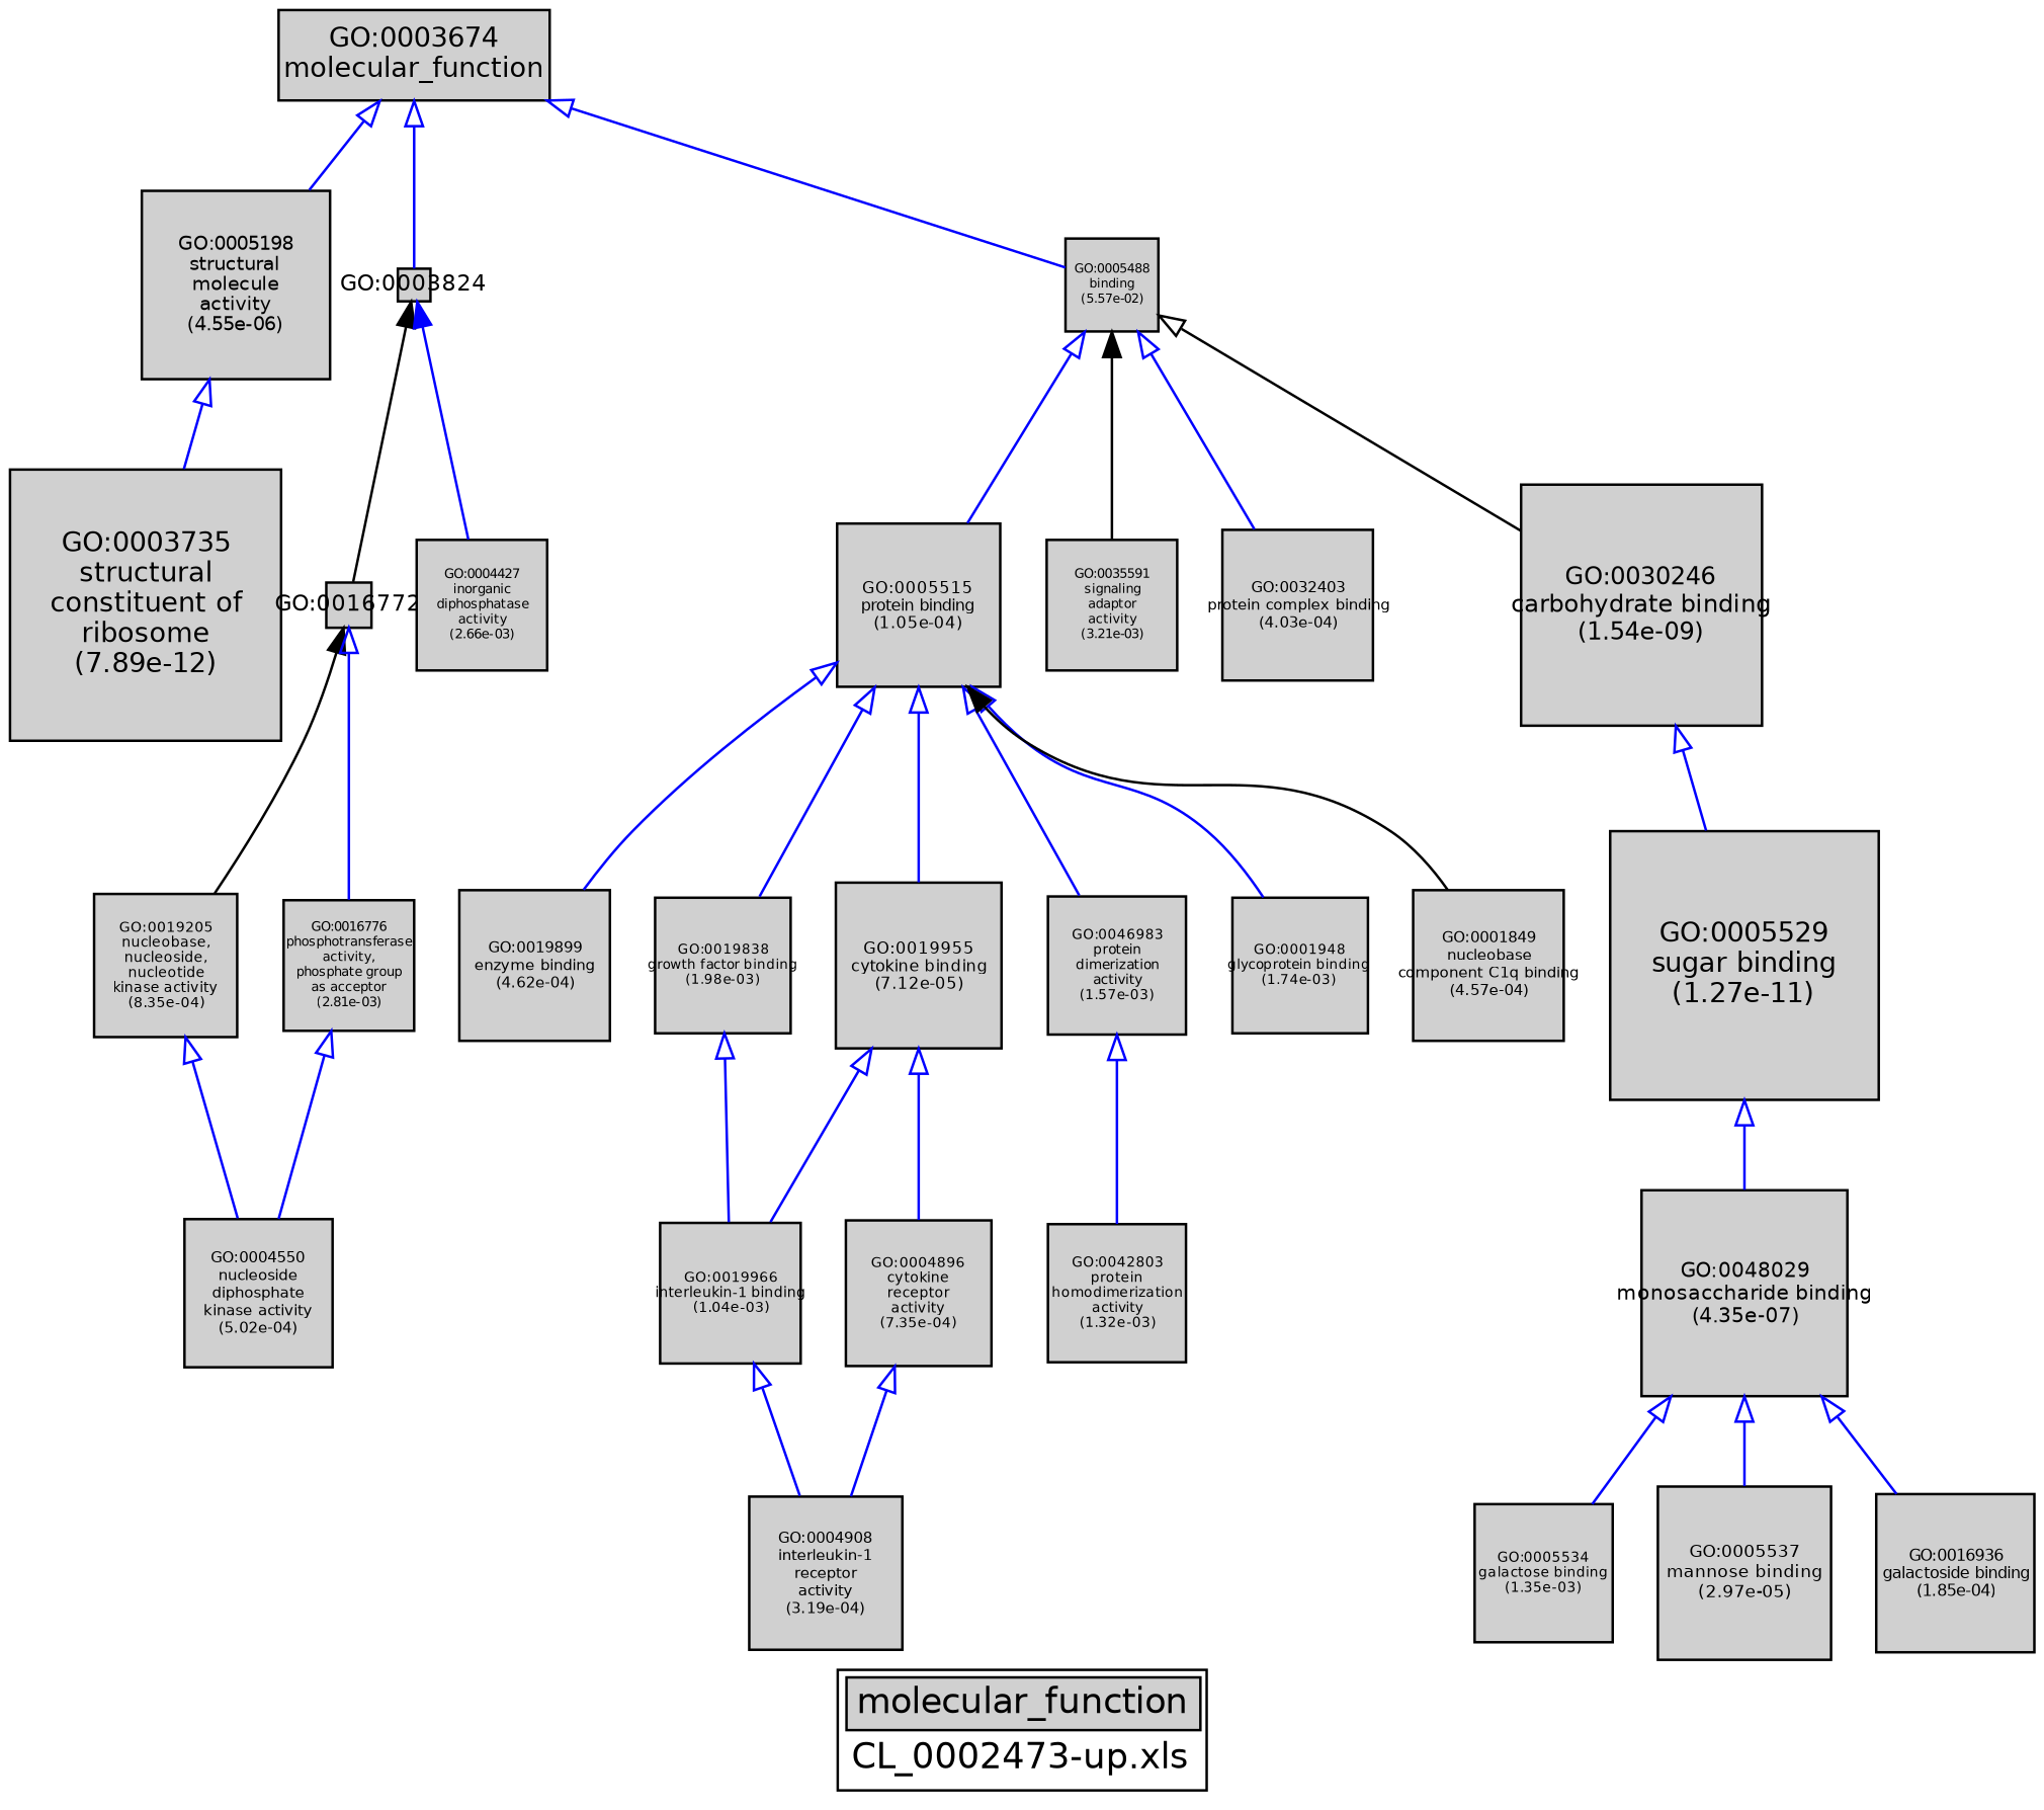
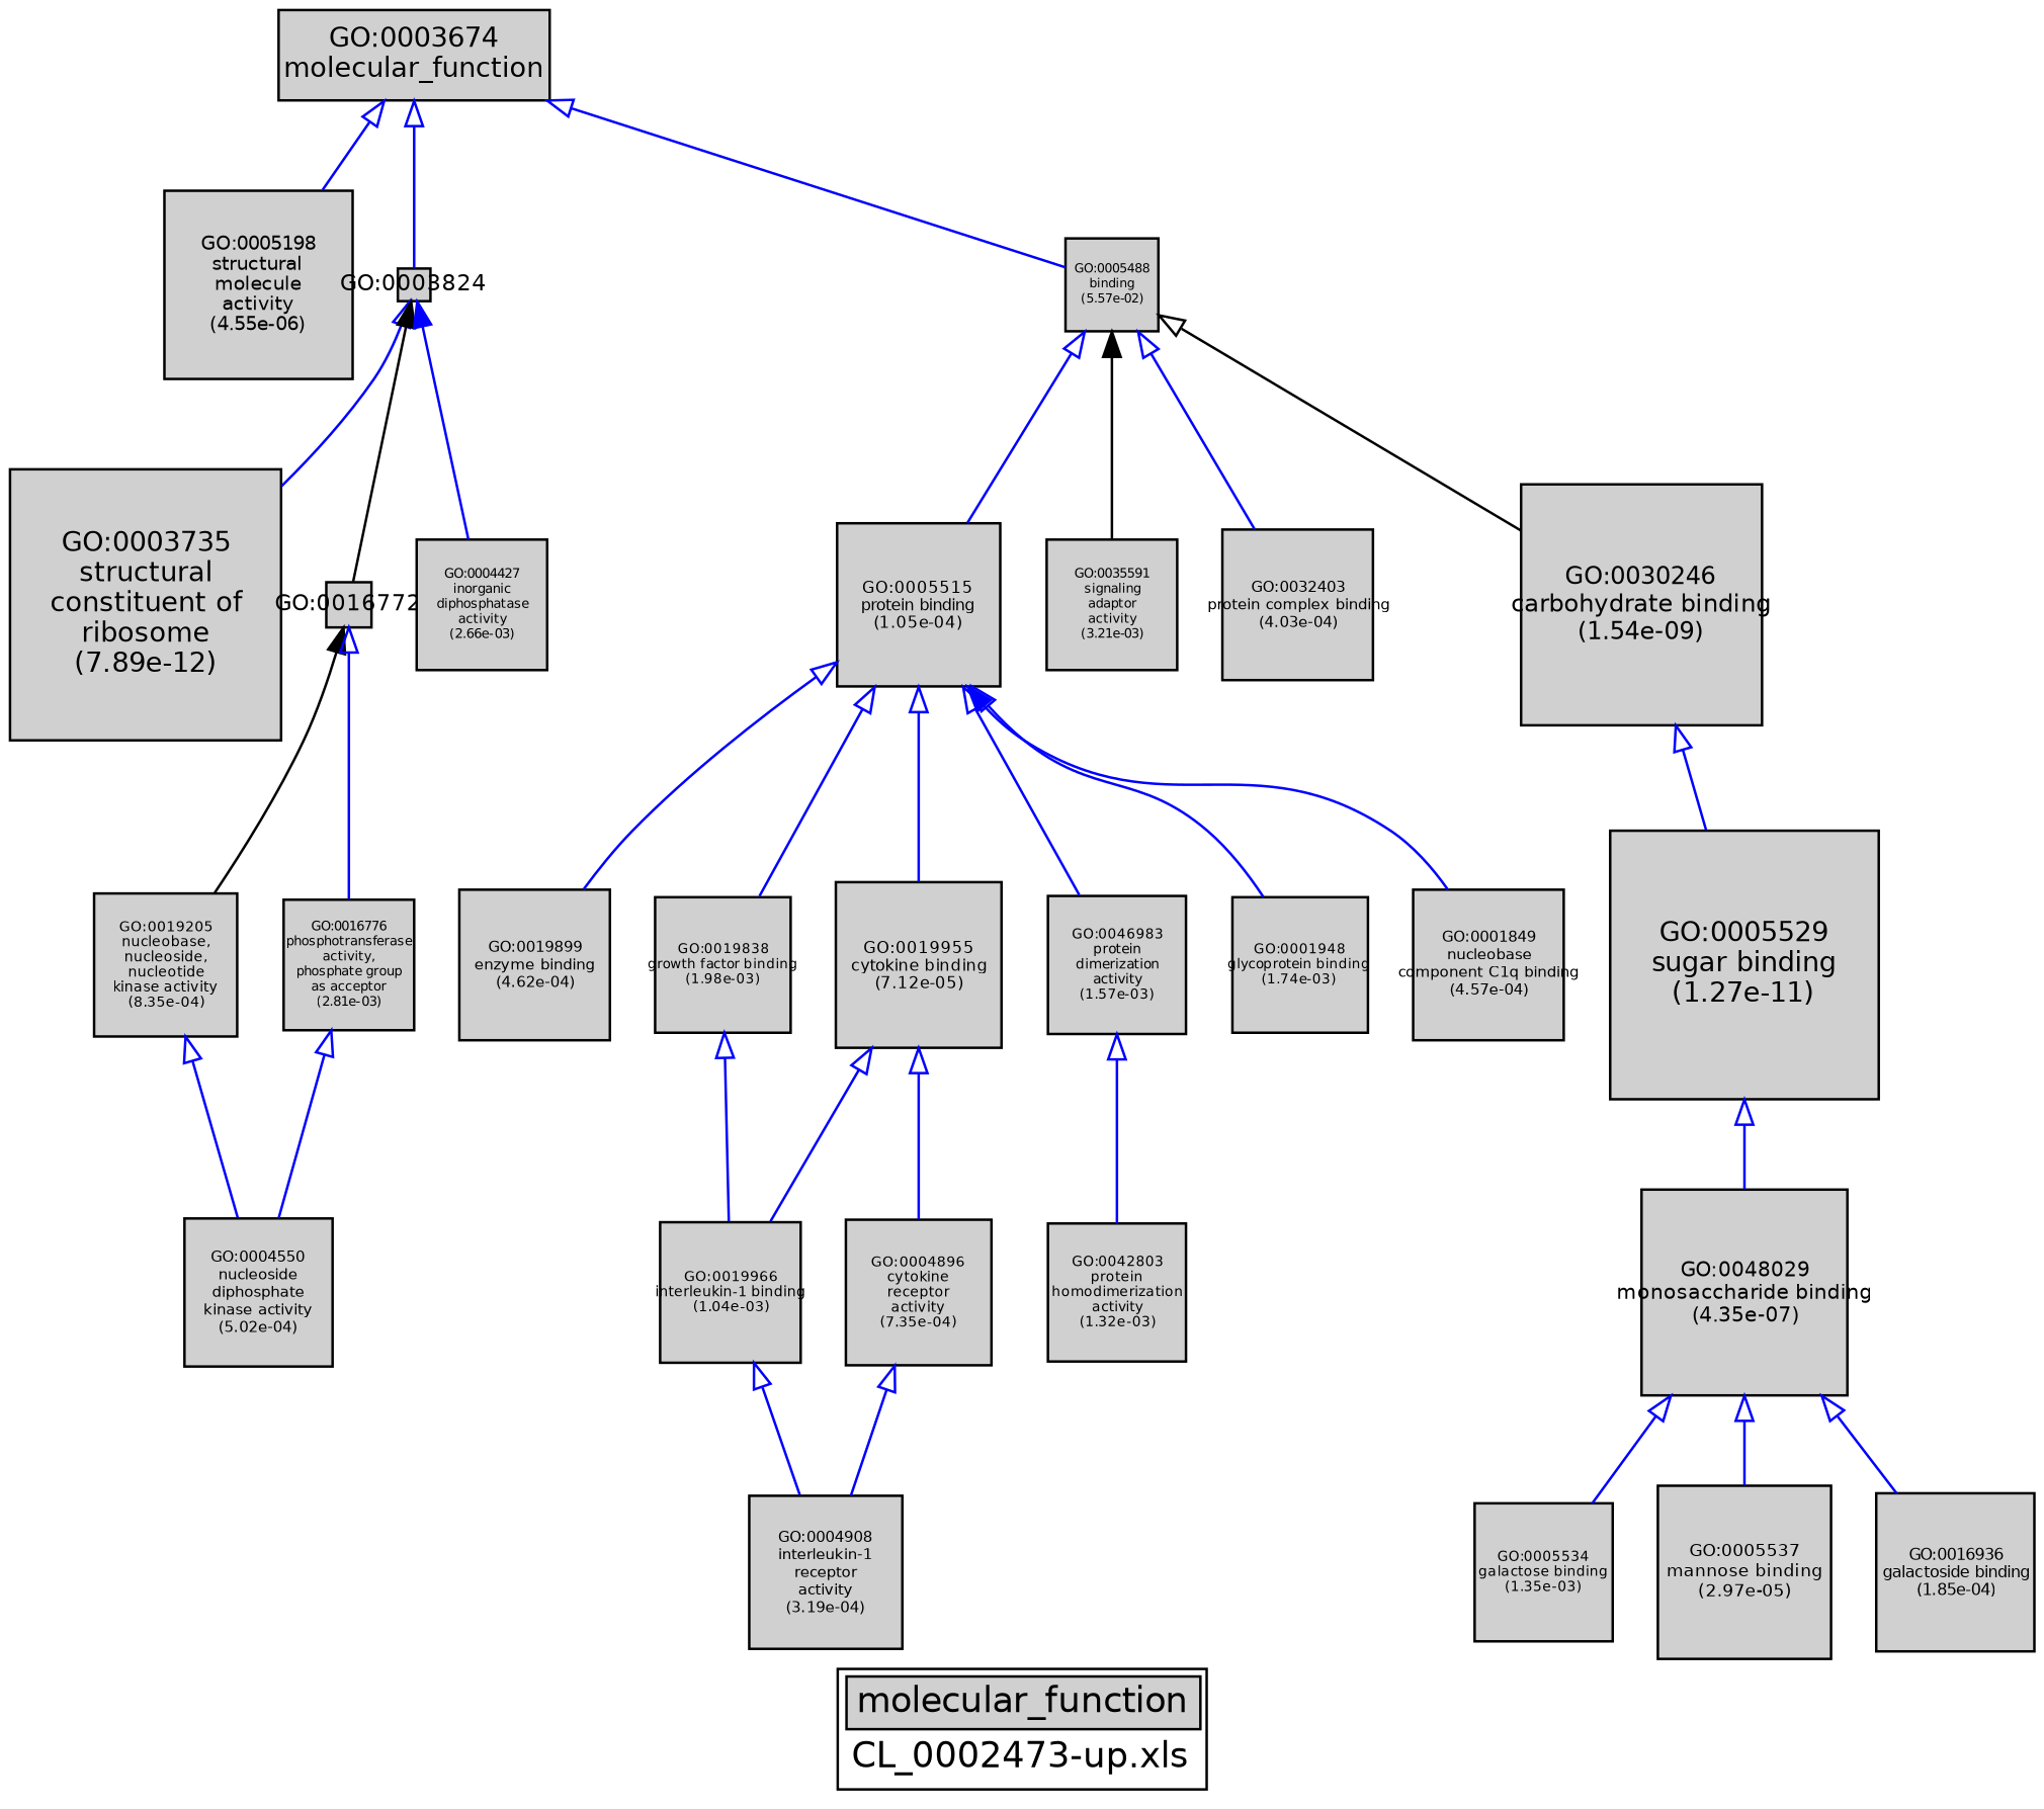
  digraph {
    bgcolor="#FFFFFF"
    fontname="DejaVu Sans"
    label=<<TABLE COLOR="black" BGCOLOR="white"><TR><TD COLSPAN="2" BGCOLOR="#D0D0D0"><FONT COLOR="black">molecular_function</FONT></TD></TR><TR><TD BORDER="0">CL_0002473-up.xls</TD></TR></TABLE>>
    node [color=black fillcolor="#D0D0D0" fixedsize=true fontcolor=black fontname="DejaVu Sans" fontsize=10.8 shape=box style=filled]
    edge [dir=back fontname="DejaVu Sans" weight=5.0 arrowtail=empty color=blue]
    n1 [height=1.5 label=<<TABLE BORDER="0"><TR><TD>GO:0003735<BR/>structural<BR/>constituent of<BR/>ribosome<BR/>(7.89e-12)</TD></TR></TABLE>> width=1.5]
    "GO:0016772" [fontsize=9 height=0.246101559719 width=0.246101559719]
    n3 [fontsize=5.95031905185 height=0.826433201646 label=<<TABLE BORDER="0"><TR><TD>GO:0019899<BR/>enzyme binding<BR/>(4.62e-04)</TD></TR></TABLE>> width=0.826433201646]
    n4 [fontsize=7.50890581943 height=1.04290358603 label=<<TABLE BORDER="0"><TR><TD>GO:0005198<BR/>structural<BR/>molecule<BR/>activity<BR/>(4.55e-06)</TD></TR></TABLE>> width=1.04290358603]
    n5 [fontsize=6.48958853281 height=0.901331740668 label=<<TABLE BORDER="0"><TR><TD>GO:0005515<BR/>protein binding<BR/>(1.05e-04)</TD></TR></TABLE>> width=0.901331740668]
    n6 [fontsize=5.71975137726 height=0.794409913508 label=<<TABLE BORDER="0"><TR><TD>GO:0019205<BR/>nucleobase,<BR/>nucleoside,<BR/>nucleotide<BR/>kinase activity<BR/>(8.35e-04)</TD></TR></TABLE>> width=0.794409913508]
    "GO:0003824" [fontsize=9 height=0.178411147213 width=0.178411147213]
    n8 [fontsize=5.36577089481 height=0.745245957613 label=<<TABLE BORDER="0"><TR><TD>GO:0019838<BR/>growth factor binding<BR/>(1.98e-03)</TD></TR></TABLE>> width=0.745245957613]
    n9 [fontsize=5.52512428029 height=0.767378372262 label=<<TABLE BORDER="0"><TR><TD>GO:0005534<BR/>galactose binding<BR/>(1.35e-03)</TD></TR></TABLE>> width=0.767378372262]
    n10 [fontsize=6.62547364495 height=0.92020467291 label=<<TABLE BORDER="0"><TR><TD>GO:0019955<BR/>cytokine binding<BR/>(7.12e-05)</TD></TR></TABLE>> width=0.92020467291]
    n11 [fontsize=6.91882448263 height=0.96094784481 label=<<TABLE BORDER="0"><TR><TD>GO:0005537<BR/>mannose binding<BR/>(2.97e-05)</TD></TR></TABLE>> width=0.96094784481]
    n12 [fontsize=5.0 height=0.512863059991 label=<<TABLE BORDER="0"><TR><TD>GO:0005488<BR/>binding<BR/>(5.57e-02)</TD></TR></TABLE>> width=0.512863059991]
    n13 [fontsize=6.08952575937 height=0.845767466579 label=<<TABLE BORDER="0"><TR><TD>GO:0004908<BR/>interleukin-1<BR/>receptor<BR/>activity<BR/>(3.19e-04)</TD></TR></TABLE>> width=0.845767466579]
    n14 [fontsize=5.9177733774 height=0.821912969084 label=<<TABLE BORDER="0"><TR><TD>GO:0004550<BR/>nucleoside<BR/>diphosphate<BR/>kinase activity<BR/>(5.02e-04)</TD></TR></TABLE>> width=0.821912969084]
    n15 [fontsize=5.46350245312 height=0.758819785156 label=<<TABLE BORDER="0"><TR><TD>GO:0046983<BR/>protein<BR/>dimerization<BR/>activity<BR/>(1.57e-03)</TD></TR></TABLE>> width=0.758819785156]
    n16 [fontsize=5.15752853782 height=0.716323408031 label=<<TABLE BORDER="0"><TR><TD>GO:0035591<BR/>signaling<BR/>adaptor<BR/>activity<BR/>(3.21e-03)</TD></TR></TABLE>> width=0.716323408031]
    n17 [label=<<TABLE BORDER="0"><TR><TD>GO:0003674<BR/>molecular_function</TD></TR></TABLE>> width=1.5]
    n18 [fontsize=5.42028109406 height=0.752816818619 label=<<TABLE BORDER="0"><TR><TD>GO:0001948<BR/>glycoprotein binding<BR/>(1.74e-03)</TD></TR></TABLE>> width=0.752816818619]
    n19 [fontsize=6.00138983603 height=0.833526366115 label=<<TABLE BORDER="0"><TR><TD>GO:0032403<BR/>protein complex binding<BR/>(4.03e-04)</TD></TR></TABLE>> width=0.833526366115]
    n20 [fontsize=6.28900299799 height=0.87347263861 label=<<TABLE BORDER="0"><TR><TD>GO:0016936<BR/>galactoside binding<BR/>(1.85e-04)</TD></TR></TABLE>> width=0.87347263861]
    n21 [fontsize=5.95416958861 height=0.826967998418 label=<<TABLE BORDER="0"><TR><TD>GO:0001849<BR/>nucleobase<BR/>component C1q binding<BR/>(4.57e-04)</TD></TR></TABLE>> width=0.826967998418]
    n22 [fontsize=5.23864631935 height=0.727589766576 label=<<TABLE BORDER="0"><TR><TD>GO:0004427<BR/>inorganic<BR/>diphosphatase<BR/>activity<BR/>(2.66e-03)</TD></TR></TABLE>> width=0.727589766576]
    n23 [fontsize=5.21517600589 height=0.724330000818 label=<<TABLE BORDER="0"><TR><TD>GO:0016776<BR/>phosphotransferase<BR/>activity,<BR/>phosphate group<BR/>as acceptor<BR/>(2.81e-03)</TD></TR></TABLE>> width=0.724330000818]
    n24 [fontsize=10.6988130067 height=1.48594625093 label=<<TABLE BORDER="0"><TR><TD>GO:0005529<BR/>sugar binding<BR/>(1.27e-11)</TD></TR></TABLE>> width=1.48594625093]
    n25 [fontsize=9.62754578172 height=1.33715913635 label=<<TABLE BORDER="0"><TR><TD>GO:0030246<BR/>carbohydrate binding<BR/>(1.54e-09)</TD></TR></TABLE>> width=1.33715913635]
    n26 [fontsize=5.53605714261 height=0.768896825362 label=<<TABLE BORDER="0"><TR><TD>GO:0042803<BR/>protein<BR/>homodimerization<BR/>activity<BR/>(1.32e-03)</TD></TR></TABLE>> width=0.768896825362]
    n27 [fontsize=5.77006372891 height=0.801397740127 label=<<TABLE BORDER="0"><TR><TD>GO:0004896<BR/>cytokine<BR/>receptor<BR/>activity<BR/>(7.35e-04)</TD></TR></TABLE>> width=0.801397740127]
    n28 [fontsize=8.1884370517 height=1.13728292385 label=<<TABLE BORDER="0"><TR><TD>GO:0048029<BR/>monosaccharide binding<BR/>(4.35e-07)</TD></TR></TABLE>> width=1.13728292385]
    n29 [fontsize=5.63055422683 height=0.782021420392 label=<<TABLE BORDER="0"><TR><TD>GO:0019966<BR/>interleukin-1 binding<BR/>(1.04e-03)</TD></TR></TABLE>> width=0.782021420392]
    subgraph sub_1 {
      n1
      "GO:0016772"
      n3
      n4
      n5
      n6
      "GO:0003824"
      n8
      n9
      n10
      n11
      n12
      n13
      n14
      n15
      n16
      n17
      n18
      n19
      n20
      n21
      n22
      n23
      n24
      n25
      n26
      n27
      n28
      n29
    }
    subgraph sub_2 {
      n16
      n21
      n22
      subgraph sub_3 {
        subgraph sub_4 {
        }
        subgraph sub_5 {
        }
      }
      subgraph sub_6 {
      }
      subgraph sub_7 {
        n1
        "GO:0016772"
        n3
        n4
        n5
        n6
        "GO:0003824"
        n8
        n9
        n10
        n11
        n12
        n13
        n14
        n15
        n17
        n18
        n19
        n20
        n23
        n24
        n25
        n26
        n27
        n28
        n29
      }
    }
    "GO:0016772" -> n6 [weight=1 arrowtail="" color=""]
    "GO:0016772" -> n23
-   n4 -> n1
+   "GO:0003824" -> n1
    n5 -> n3
    n5 -> n8
    n5 -> n10
    n5 -> n15
    n5 -> n18
-   n5 -> n21 [weight=1 arrowtail="" color=""]
+   n5 -> n21 [weight=1 arrowtail=""]
    n6 -> n14
    "GO:0003824" -> "GO:0016772" [weight=1 arrowtail="" color=""]
    "GO:0003824" -> n22 [weight=1 arrowtail=""]
    n8 -> n29
    n10 -> n27
    n10 -> n29
    n12 -> n5
    n12 -> n16 [weight=1 arrowtail="" color=""]
    n12 -> n19
    n12 -> n25 [color=black]
    n15 -> n26
    n17 -> n4
    n17 -> "GO:0003824"
    n17 -> n12
    n23 -> n14
    n24 -> n28
    n25 -> n24
    n27 -> n13
    n28 -> n9
    n28 -> n11
    n28 -> n20
    n29 -> n13
  }
